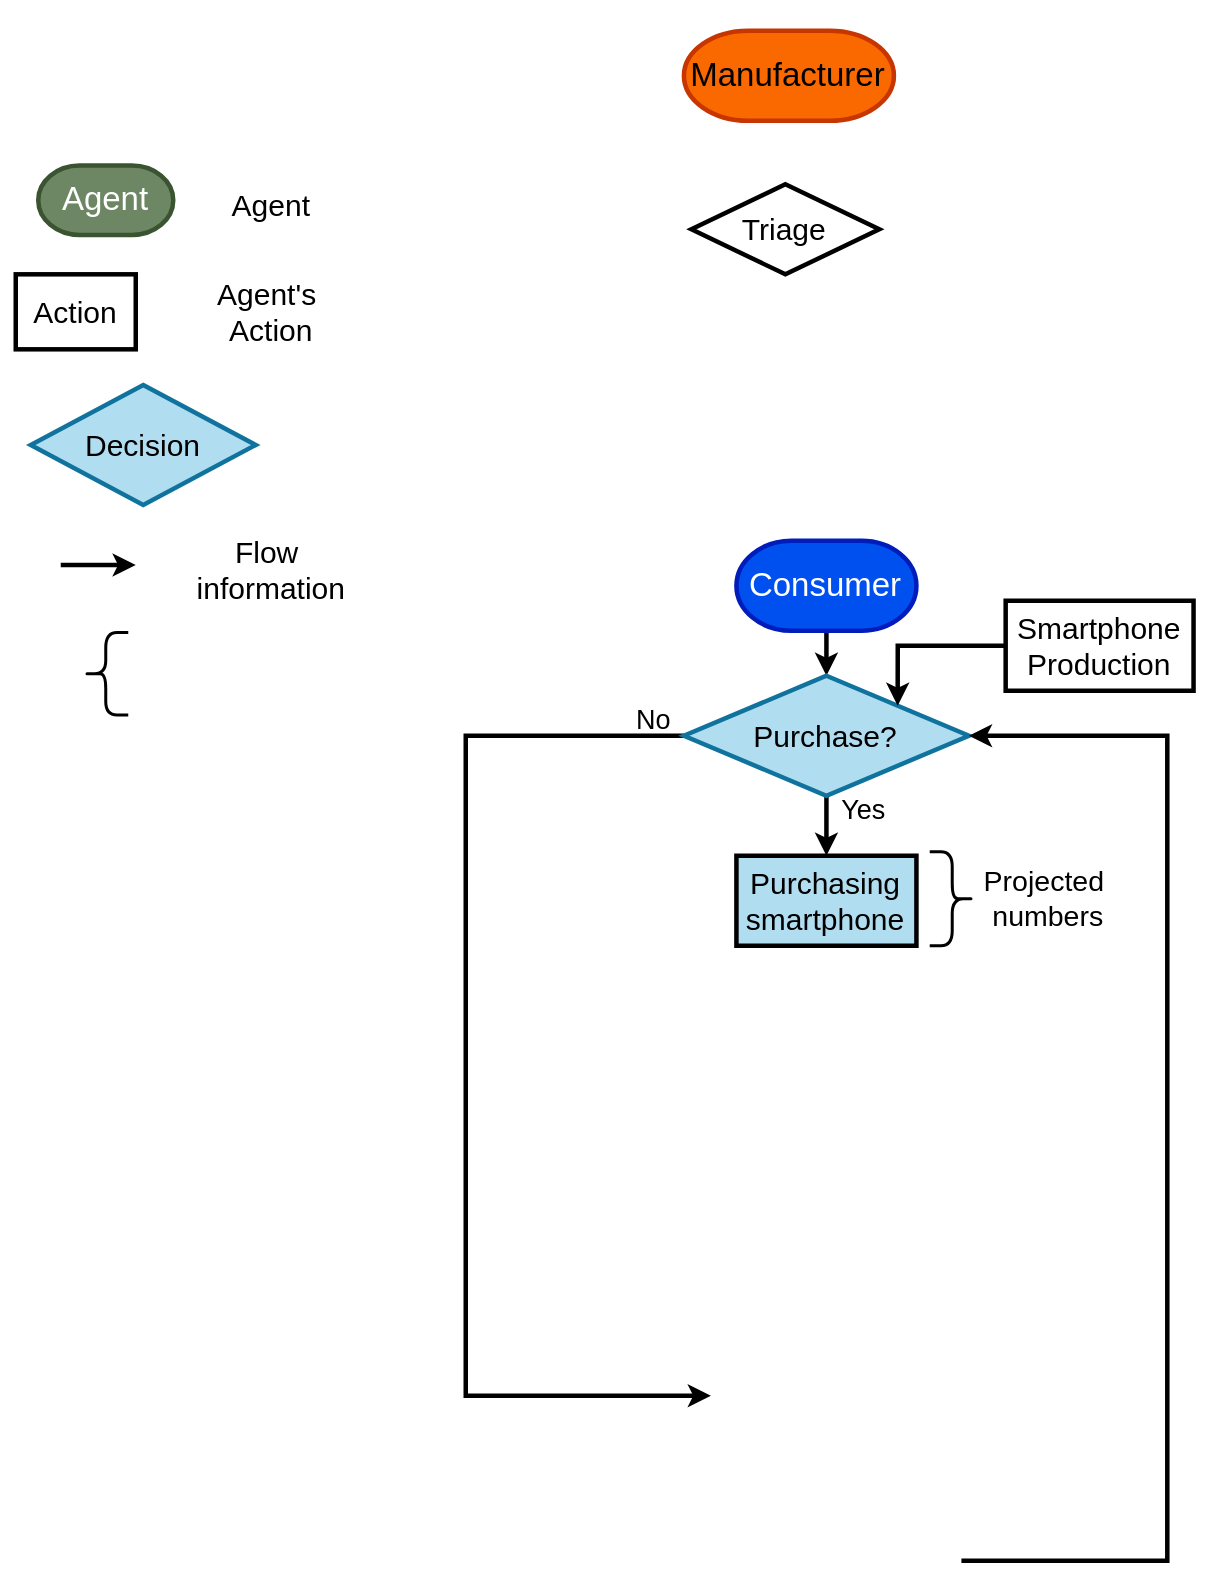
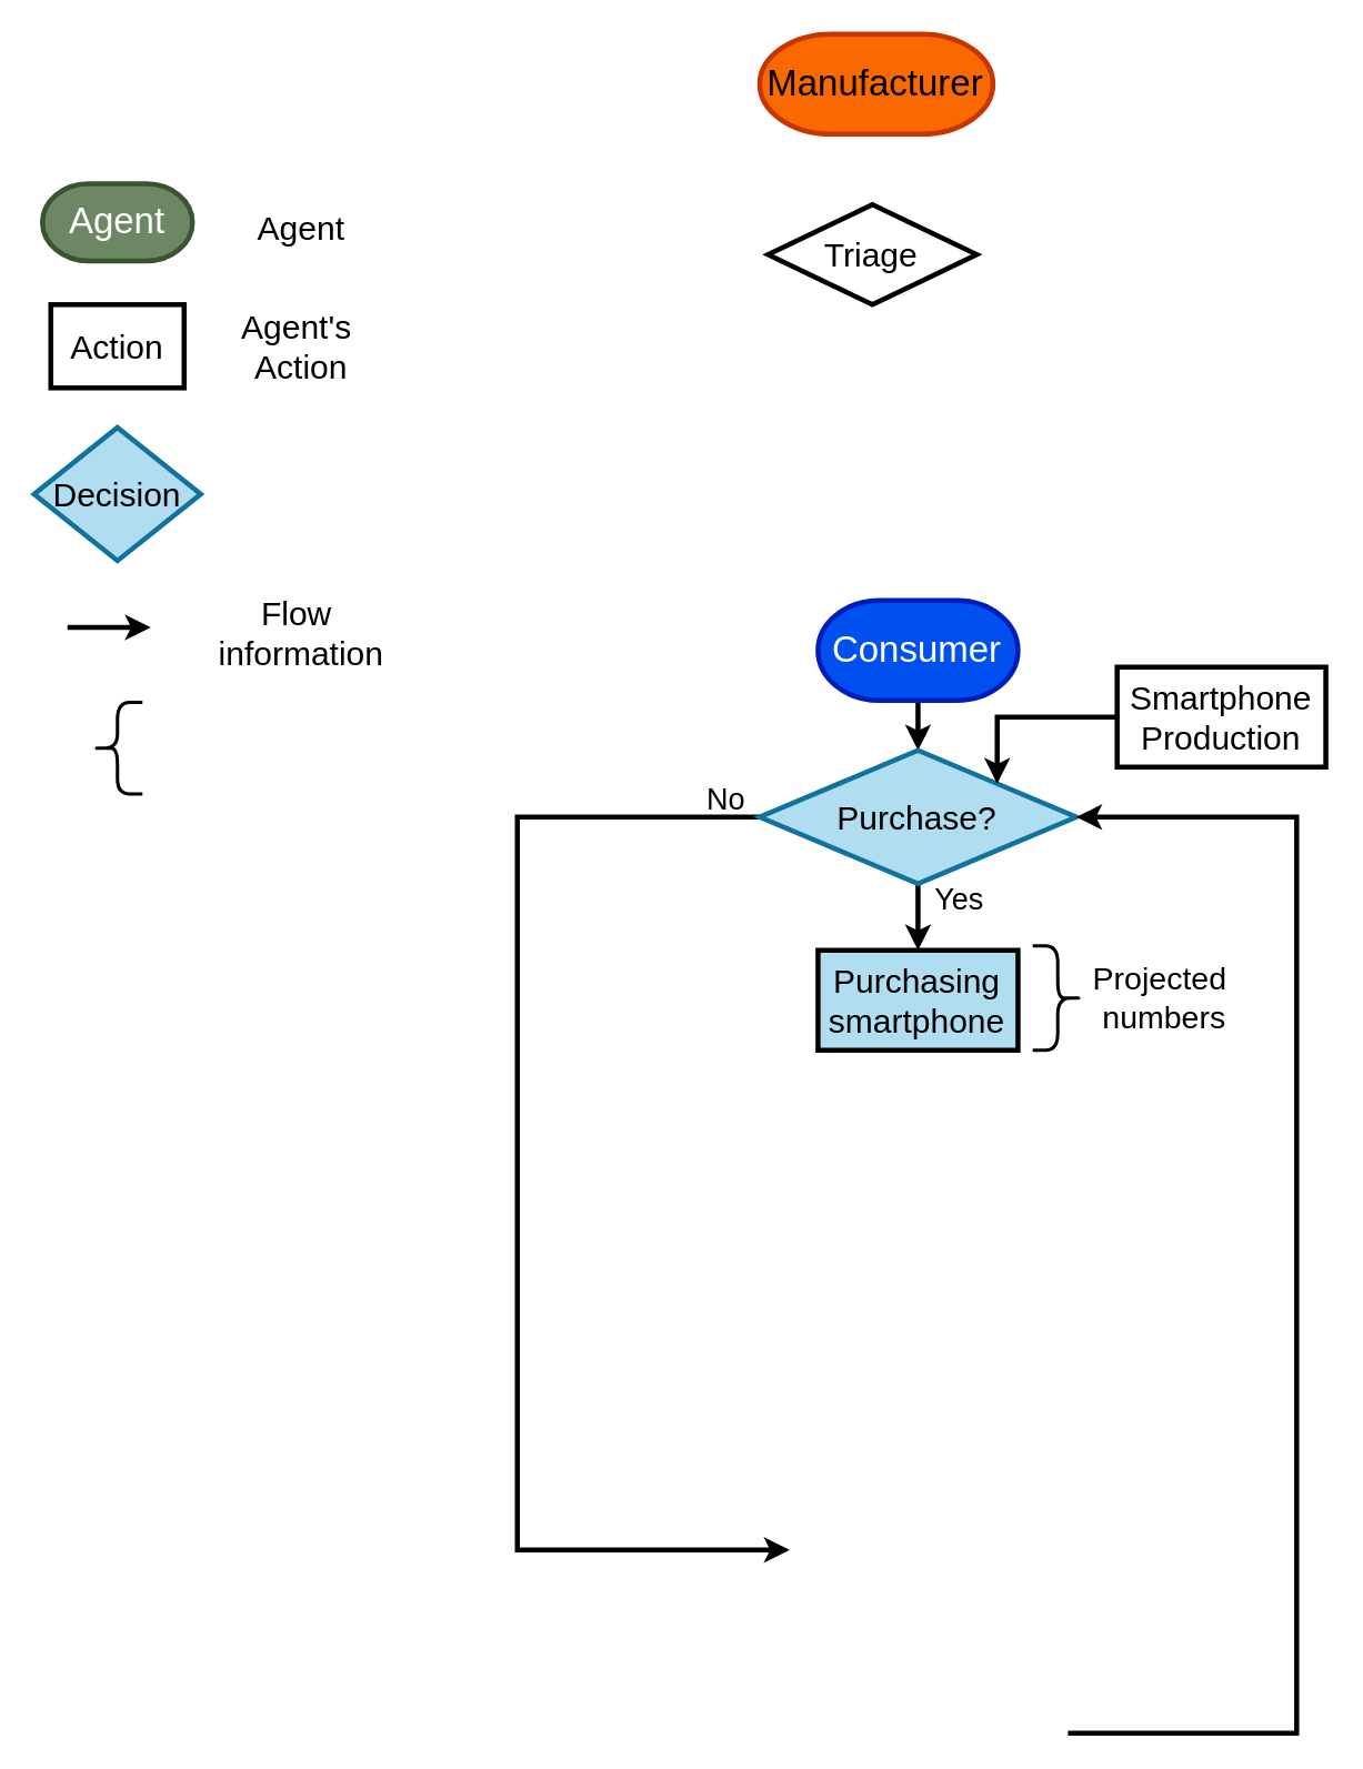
  <mxCell id="0" />
  <mxCell id="1" parent="0" />
  <mxCell id="2" value="" style="shape=curlyBracket;whiteSpace=wrap;html=1;rounded=1;labelPosition=left;verticalLabelPosition=middle;align=right;verticalAlign=middle;size=0.5;strokeWidth=2;" vertex="1" parent="1"><mxGeometry x="55" y="421.13" width="30" height="55" as="geometry" /></mxCell>
  <mxCell id="3" value="" style="endArrow=classic;html=1;rounded=0;strokeWidth=3;" edge="1" parent="1"><mxGeometry width="50" height="50" relative="1" as="geometry"><mxPoint x="40" y="376.13" as="sourcePoint" /><mxPoint x="90" y="376.13" as="targetPoint" /></mxGeometry></mxCell>
  <mxCell id="4" value="&lt;font style=&quot;font-size: 20px;&quot;&gt;Flow&amp;nbsp;&lt;/font&gt;&lt;div&gt;&lt;font style=&quot;font-size: 20px;&quot;&gt;information&lt;/font&gt;&lt;/div&gt;" style="text;html=1;align=center;verticalAlign=middle;resizable=0;points=[];autosize=1;strokeColor=none;fillColor=none;" vertex="1" parent="1"><mxGeometry x="120" y="348.63" width="120" height="60" as="geometry" /></mxCell>
- <mxCell id="5" value="&lt;font style=&quot;font-size: 20px;&quot;&gt;Decision&lt;/font&gt;" style="rhombus;whiteSpace=wrap;html=1;fontSize=20;strokeWidth=3;fillColor=#b1ddf0;strokeColor=#10739e;" vertex="1" parent="1"><mxGeometry x="20" y="256.13" width="150" height="80" as="geometry" /></mxCell>
- <mxCell id="6" value="Action" style="rounded=0;whiteSpace=wrap;html=1;fontSize=20;strokeWidth=3;" vertex="1" parent="1"><mxGeometry x="10" y="182.38" width="80" height="50" as="geometry" /></mxCell>
+ <mxCell id="5" value="&lt;font style=&quot;font-size: 20px;&quot;&gt;Decision&lt;/font&gt;" style="rhombus;whiteSpace=wrap;html=1;fontSize=20;strokeWidth=3;fillColor=#b1ddf0;strokeColor=#10739e;" vertex="1" parent="1"><mxGeometry x="20" y="256.13" width="100" height="80" as="geometry" /></mxCell>
+ <mxCell id="6" value="Action" style="rounded=0;whiteSpace=wrap;html=1;fontSize=20;strokeWidth=3;" vertex="1" parent="1"><mxGeometry x="30" y="182.38" width="80" height="50" as="geometry" /></mxCell>
  <mxCell id="7" value="&lt;span style=&quot;font-size: 20px;&quot;&gt;Agent's&amp;nbsp;&lt;/span&gt;&lt;div&gt;&lt;span style=&quot;font-size: 20px;&quot;&gt;Action&lt;/span&gt;&lt;/div&gt;" style="text;html=1;align=center;verticalAlign=middle;resizable=0;points=[];autosize=1;strokeColor=none;fillColor=none;" vertex="1" parent="1"><mxGeometry x="130" y="177.38" width="100" height="60" as="geometry" /></mxCell>
  <mxCell id="8" value="&lt;span style=&quot;color: rgb(255, 255, 255); font-size: 22px;&quot;&gt;Agent&lt;/span&gt;" style="strokeWidth=3;html=1;shape=mxgraph.flowchart.terminator;whiteSpace=wrap;fillColor=#6d8764;strokeColor=#3A5431;fontColor=#ffffff;" vertex="1" parent="1"><mxGeometry x="25" y="109.88" width="90" height="46.25" as="geometry" /></mxCell>
  <mxCell id="9" value="&lt;span style=&quot;font-size: 20px;&quot;&gt;Agent&lt;/span&gt;" style="text;html=1;align=center;verticalAlign=middle;resizable=0;points=[];autosize=1;strokeColor=none;fillColor=none;" vertex="1" parent="1"><mxGeometry x="140" y="116.13" width="80" height="40" as="geometry" /></mxCell>
  <mxCell id="10" style="edgeStyle=orthogonalEdgeStyle;rounded=0;orthogonalLoop=1;jettySize=auto;html=1;exitX=0.5;exitY=1;exitDx=0;exitDy=0;entryX=0.5;entryY=0;entryDx=0;entryDy=0;strokeWidth=3;" edge="1" parent="1" target="13"><mxGeometry relative="1" as="geometry"><mxPoint x="550.45" y="420" as="sourcePoint" /></mxGeometry></mxCell>
  <mxCell id="11" style="edgeStyle=orthogonalEdgeStyle;rounded=0;orthogonalLoop=1;jettySize=auto;html=1;exitX=0.5;exitY=1;exitDx=0;exitDy=0;entryX=0.5;entryY=0;entryDx=0;entryDy=0;strokeWidth=3;" edge="1" parent="1" source="13" target="14"><mxGeometry relative="1" as="geometry" /></mxCell>
  <mxCell id="12" style="edgeStyle=orthogonalEdgeStyle;rounded=0;orthogonalLoop=1;jettySize=auto;html=1;entryX=0;entryY=0.5;entryDx=0;entryDy=0;exitX=0;exitY=0.5;exitDx=0;exitDy=0;strokeWidth=3;" edge="1" parent="1" source="13"><mxGeometry relative="1" as="geometry"><Array as="points"><mxPoint x="309.95" y="490" /><mxPoint x="309.95" y="930" /></Array><mxPoint x="473.45" y="930" as="targetPoint" /></mxGeometry></mxCell>
  <mxCell id="13" value="&lt;font style=&quot;font-size: 20px;&quot;&gt;Purchase?&lt;/font&gt;" style="rhombus;whiteSpace=wrap;html=1;fontSize=20;strokeWidth=3;fillColor=#b1ddf0;strokeColor=#10739e;" vertex="1" parent="1"><mxGeometry x="455.45" y="450" width="190" height="80" as="geometry" /></mxCell>
  <mxCell id="14" value="Purchasing smartphone" style="rounded=0;whiteSpace=wrap;html=1;fontSize=20;strokeWidth=3;fillColor=#b1ddf0;" vertex="1" parent="1"><mxGeometry x="490.45" y="570" width="120" height="60" as="geometry" /></mxCell>
  <mxCell id="15" style="edgeStyle=orthogonalEdgeStyle;rounded=0;orthogonalLoop=1;jettySize=auto;html=1;exitX=1;exitY=0.5;exitDx=0;exitDy=0;entryX=1;entryY=0.5;entryDx=0;entryDy=0;strokeWidth=3;" edge="1" parent="1" target="13"><mxGeometry relative="1" as="geometry"><Array as="points"><mxPoint x="777.7" y="1040" /><mxPoint x="777.7" y="490" /></Array><mxPoint x="640.45" y="1040" as="sourcePoint" /></mxGeometry></mxCell>
  <mxCell id="16" value="&lt;span style=&quot;color: rgb(255, 255, 255); font-size: 22px;&quot;&gt;Consumer&lt;/span&gt;" style="strokeWidth=3;html=1;shape=mxgraph.flowchart.terminator;whiteSpace=wrap;fillColor=#0050ef;strokeColor=#001DBC;fontColor=#ffffff;" vertex="1" parent="1"><mxGeometry x="490.45" y="360" width="120" height="60" as="geometry" /></mxCell>
  <mxCell id="17" value="&lt;font style=&quot;font-size: 19px;&quot;&gt;Projected&amp;nbsp;&lt;/font&gt;&lt;div style=&quot;font-size: 19px;&quot;&gt;&lt;font style=&quot;font-size: 19px;&quot;&gt;numbers&lt;/font&gt;&lt;/div&gt;" style="text;html=1;align=center;verticalAlign=middle;resizable=0;points=[];autosize=1;strokeColor=none;fillColor=none;" vertex="1" parent="1"><mxGeometry x="643.33" y="568.69" width="110" height="60" as="geometry" /></mxCell>
  <mxCell id="18" value="&lt;font style=&quot;font-size: 18px;&quot;&gt;Yes&lt;/font&gt;" style="text;html=1;align=center;verticalAlign=middle;resizable=0;points=[];autosize=1;strokeColor=none;fillColor=none;" vertex="1" parent="1"><mxGeometry x="549.95" y="520" width="50" height="40" as="geometry" /></mxCell>
  <mxCell id="19" value="&lt;font style=&quot;font-size: 18px;&quot;&gt;No&lt;/font&gt;" style="text;html=1;align=center;verticalAlign=middle;resizable=0;points=[];autosize=1;strokeColor=none;fillColor=none;" vertex="1" parent="1"><mxGeometry x="410.45" y="460" width="50" height="40" as="geometry" /></mxCell>
  <mxCell id="20" value="&lt;span style=&quot;font-size: 22px;&quot;&gt;Manufacturer&lt;/span&gt;" style="strokeWidth=3;html=1;shape=mxgraph.flowchart.terminator;whiteSpace=wrap;fillColor=#fa6800;fontColor=#000000;strokeColor=#C73500;" vertex="1" parent="1"><mxGeometry x="455.45" y="20" width="140" height="60" as="geometry" /></mxCell>
  <mxCell id="21" style="edgeStyle=orthogonalEdgeStyle;rounded=0;orthogonalLoop=1;jettySize=auto;html=1;exitX=0;exitY=0.5;exitDx=0;exitDy=0;entryX=1;entryY=0;entryDx=0;entryDy=0;strokeWidth=3;" edge="1" parent="1" source="22" target="13"><mxGeometry relative="1" as="geometry"><Array as="points"><mxPoint x="597.95" y="430" /></Array></mxGeometry></mxCell>
  <mxCell id="22" value="Smartphone Production" style="rounded=0;whiteSpace=wrap;html=1;fontSize=20;strokeWidth=3;" vertex="1" parent="1"><mxGeometry x="669.95" y="400" width="125.25" height="60" as="geometry" /></mxCell>
  <mxCell id="23" value="" style="shape=curlyBracket;whiteSpace=wrap;html=1;rounded=1;labelPosition=left;verticalLabelPosition=middle;align=right;verticalAlign=middle;size=0.5;strokeWidth=2;rotation=-180;" vertex="1" parent="1"><mxGeometry x="619.32" y="567.38" width="30" height="62.62" as="geometry" /></mxCell>
  <mxCell id="24" value="Triage" style="rhombus;whiteSpace=wrap;html=1;fontSize=20;strokeWidth=3;" vertex="1" parent="1"><mxGeometry x="460.45" y="122.38" width="125.25" height="60" as="geometry" /></mxCell>
